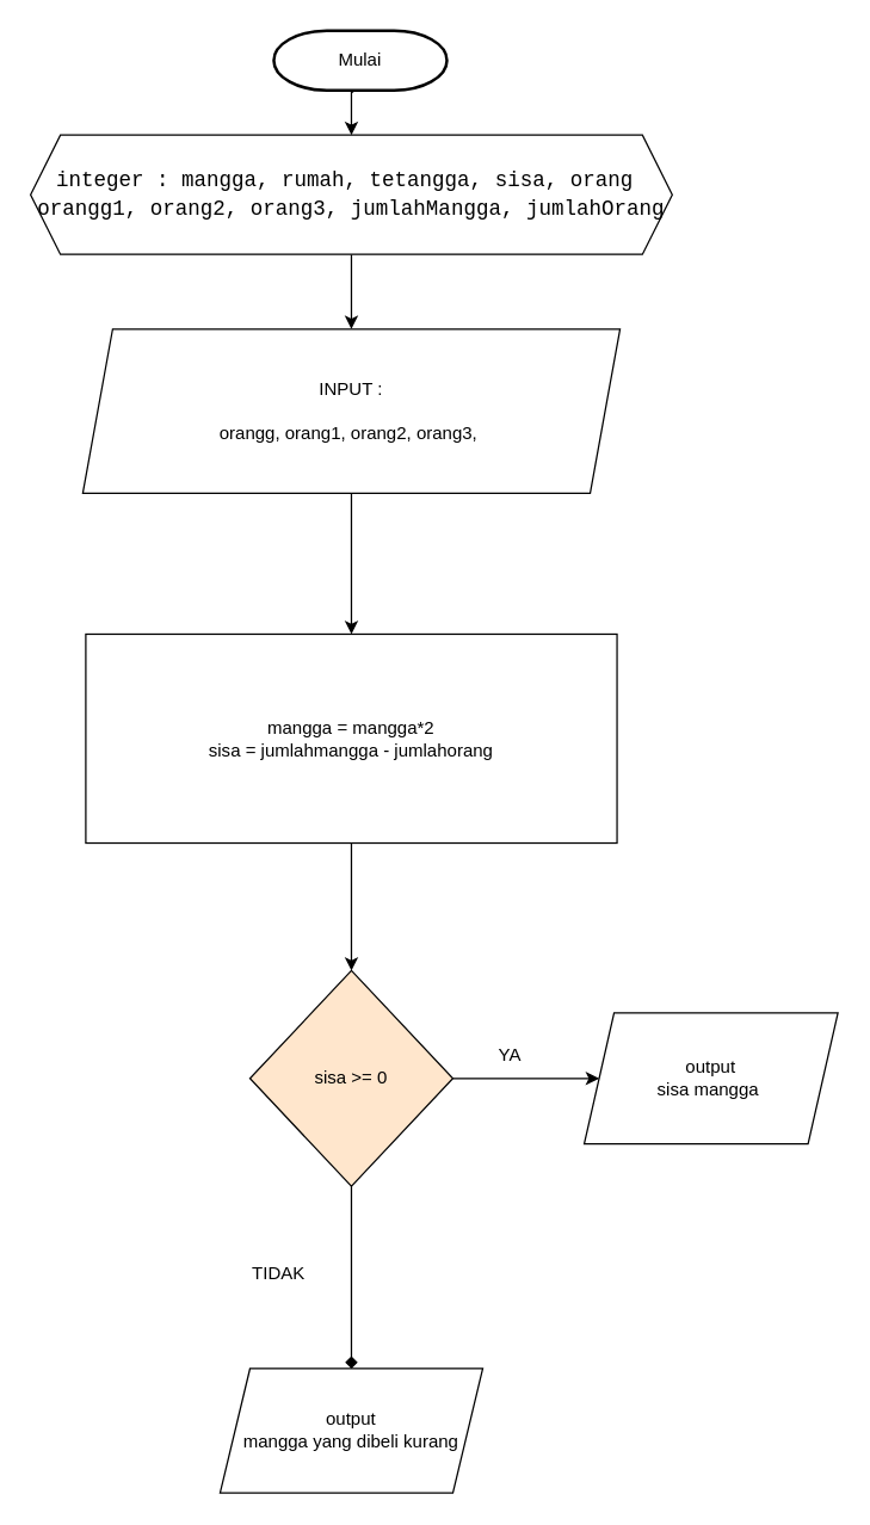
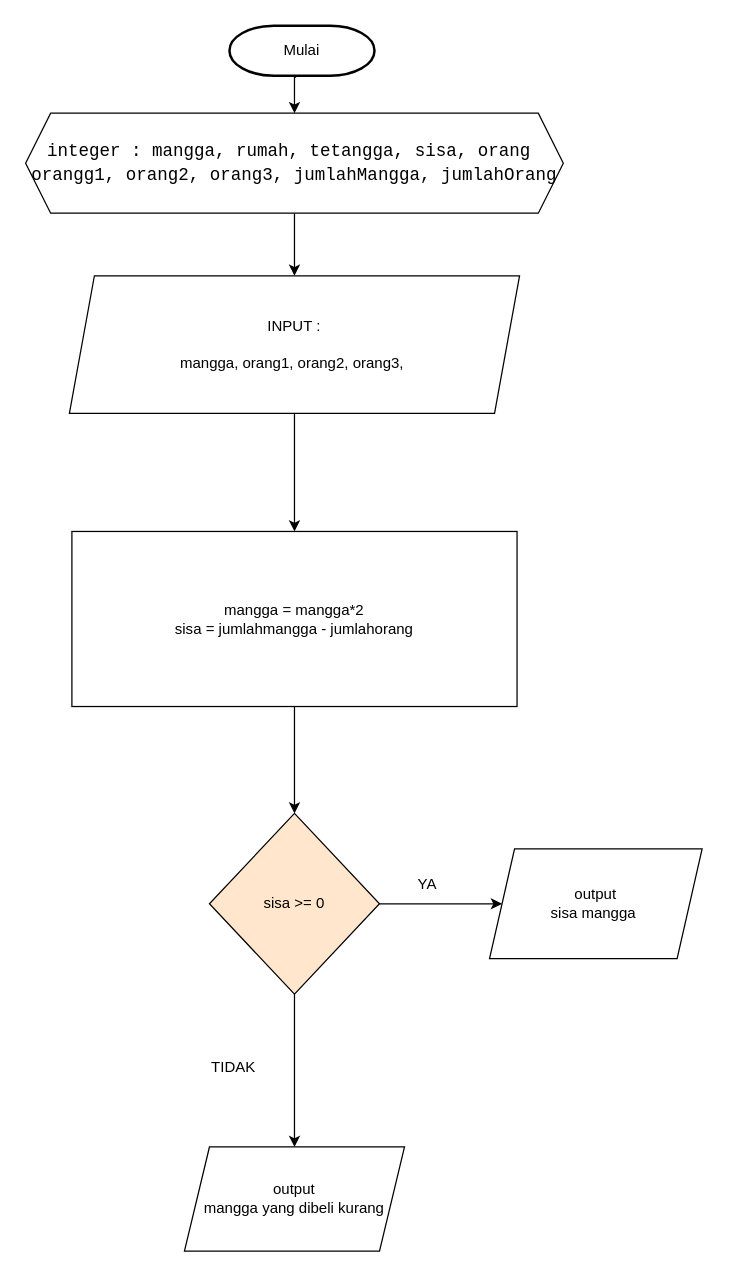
  <mxCell id="0" />
  <mxCell id="1" parent="0" />
  <mxCell id="2" style="edgeStyle=orthogonalEdgeStyle;rounded=0;orthogonalLoop=1;jettySize=auto;html=1;entryX=0.5;entryY=0;entryDx=0;entryDy=0;" parent="1" source="3" target="5" edge="1"><mxGeometry relative="1" as="geometry" /></mxCell>
  <mxCell id="3" value="&lt;div style=&quot;font-family: Consolas, &amp;quot;Courier New&amp;quot;, monospace; font-size: 14px; line-height: 19px; white-space: pre;&quot;&gt;&lt;div style=&quot;&quot;&gt;integer : mangga, rumah, tetangga, sisa, orang &lt;/div&gt;&lt;div style=&quot;&quot;&gt;orangg1, orang2, orang3, jumlahMangga, jumlahOrang&lt;/div&gt;&lt;/div&gt;" style="shape=hexagon;perimeter=hexagonPerimeter2;whiteSpace=wrap;html=1;fixedSize=1;" parent="1" vertex="1"><mxGeometry x="20" y="90" width="430" height="80" as="geometry" /></mxCell>
  <mxCell id="4" value="" style="edgeStyle=orthogonalEdgeStyle;rounded=0;orthogonalLoop=1;jettySize=auto;html=1;" edge="1" parent="1" source="5" target="9"><mxGeometry relative="1" as="geometry" /></mxCell>
- <mxCell id="5" value="INPUT :&lt;div&gt;&lt;br&gt;&lt;/div&gt;&lt;div&gt;orangg, orang1, orang2, orang3,&amp;nbsp;&lt;/div&gt;" style="shape=parallelogram;perimeter=parallelogramPerimeter;whiteSpace=wrap;html=1;fixedSize=1;" parent="1" vertex="1"><mxGeometry x="55" y="220" width="360" height="110" as="geometry" /></mxCell>
+ <mxCell id="5" value="INPUT :&lt;div&gt;&lt;br&gt;&lt;/div&gt;&lt;div&gt;mangga, orang1, orang2, orang3,&amp;nbsp;&lt;/div&gt;" style="shape=parallelogram;perimeter=parallelogramPerimeter;whiteSpace=wrap;html=1;fixedSize=1;" parent="1" vertex="1"><mxGeometry x="55" y="220" width="360" height="110" as="geometry" /></mxCell>
  <mxCell id="6" value="Mulai" style="strokeWidth=2;html=1;shape=mxgraph.flowchart.terminator;whiteSpace=wrap;" vertex="1" parent="1"><mxGeometry x="183" y="20" width="116" height="40" as="geometry" /></mxCell>
  <mxCell id="7" style="edgeStyle=orthogonalEdgeStyle;rounded=0;orthogonalLoop=1;jettySize=auto;html=1;exitX=0.46;exitY=1.031;exitDx=0;exitDy=0;exitPerimeter=0;entryX=0.5;entryY=0;entryDx=0;entryDy=0;" edge="1" parent="1" source="6" target="3"><mxGeometry relative="1" as="geometry"><mxPoint x="241" y="80" as="sourcePoint" /><mxPoint x="231" y="100" as="targetPoint" /></mxGeometry></mxCell>
  <mxCell id="8" value="" style="edgeStyle=orthogonalEdgeStyle;rounded=0;orthogonalLoop=1;jettySize=auto;html=1;" edge="1" parent="1" source="9" target="12"><mxGeometry relative="1" as="geometry" /></mxCell>
  <mxCell id="9" value="mangga = mangga*2&lt;div&gt;sisa = jumlahmangga - jumlahorang&lt;/div&gt;" style="rounded=0;whiteSpace=wrap;html=1;" vertex="1" parent="1"><mxGeometry x="57" y="424.5" width="356" height="140" as="geometry" /></mxCell>
  <mxCell id="10" value="" style="edgeStyle=orthogonalEdgeStyle;rounded=0;orthogonalLoop=1;jettySize=auto;html=1;" edge="1" parent="1" source="12" target="13"><mxGeometry relative="1" as="geometry" /></mxCell>
- <mxCell id="11" value="" style="edgeStyle=orthogonalEdgeStyle;rounded=0;orthogonalLoop=1;jettySize=auto;html=1;endArrow=diamond;" edge="1" parent="1" source="12" target="14"><mxGeometry relative="1" as="geometry" /></mxCell>
+ <mxCell id="11" value="" style="edgeStyle=orthogonalEdgeStyle;rounded=0;orthogonalLoop=1;jettySize=auto;html=1;" edge="1" parent="1" source="12" target="14"><mxGeometry relative="1" as="geometry" /></mxCell>
  <mxCell id="12" value="sisa &amp;gt;= 0" style="rhombus;whiteSpace=wrap;html=1;rounded=0;fillColor=#ffe6cc;" vertex="1" parent="1"><mxGeometry x="167" y="650" width="136" height="144.5" as="geometry" /></mxCell>
  <mxCell id="13" value="output&lt;div&gt;sisa mangga&amp;nbsp;&lt;/div&gt;" style="shape=parallelogram;perimeter=parallelogramPerimeter;whiteSpace=wrap;html=1;fixedSize=1;rounded=0;" vertex="1" parent="1"><mxGeometry x="391" y="678.37" width="170" height="87.75" as="geometry" /></mxCell>
  <mxCell id="14" value="output&lt;div&gt;mangga yang dibeli kurang&lt;/div&gt;" style="shape=parallelogram;perimeter=parallelogramPerimeter;whiteSpace=wrap;html=1;fixedSize=1;rounded=0;" vertex="1" parent="1"><mxGeometry x="147" y="916.75" width="176" height="83.25" as="geometry" /></mxCell>
  <mxCell id="15" value="YA" style="text;html=1;align=center;verticalAlign=middle;resizable=0;points=[];autosize=1;strokeColor=none;fillColor=none;" vertex="1" parent="1"><mxGeometry x="321" y="692.25" width="40" height="30" as="geometry" /></mxCell>
  <mxCell id="16" value="TIDAK" style="text;html=1;align=center;verticalAlign=middle;resizable=0;points=[];autosize=1;strokeColor=none;fillColor=none;" vertex="1" parent="1"><mxGeometry x="156" y="838" width="60" height="30" as="geometry" /></mxCell>
